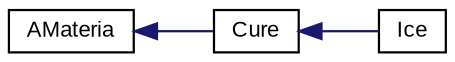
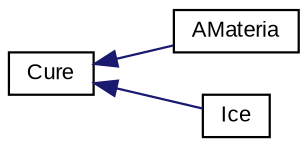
  digraph {
    fontname="Liberation Sans"
    rankdir=LR
    node [color=black fillcolor=white fontname="Liberation Sans" fontsize=10 shape=record style=filled]
    edge [color=midnightblue dir=back fontname="Liberation Sans" fontsize=10 labelfontname=Helvetica labelfontsize=10 style=solid]
    n1 [height=0.2 label=AMateria width=0.4]
    n2 [height=0.2 label=Cure width=0.4]
    n3 [height=0.2 label=Ice width=0.4]
-   n1 -> n2
+   n2 -> n1
    n2 -> n3
  }
